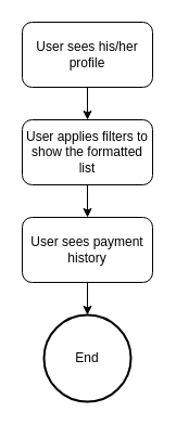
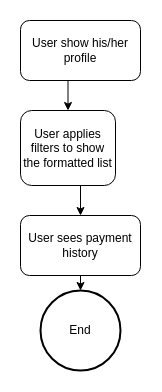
  <mxCell id="0" />
  <mxCell id="1" parent="0" />
  <mxCell id="2" value="End" style="ellipse;whiteSpace=wrap;html=1;aspect=fixed;strokeWidth=2;" vertex="1" parent="1"><mxGeometry x="40" y="290" width="80" height="80" as="geometry" /></mxCell>
  <mxCell id="3" style="edgeStyle=orthogonalEdgeStyle;rounded=0;orthogonalLoop=1;jettySize=auto;html=1;exitX=0.5;exitY=1;exitDx=0;exitDy=0;entryX=0.5;entryY=0;entryDx=0;entryDy=0;" edge="1" parent="1" source="4" target="2"><mxGeometry relative="1" as="geometry" /></mxCell>
- <mxCell id="4" value="User sees payment history" style="rounded=1;whiteSpace=wrap;html=1;strokeWidth=1;" vertex="1" parent="1"><mxGeometry x="20" y="200" width="120" height="60" as="geometry" /></mxCell>
+ <mxCell id="4" value="User sees payment history" style="rounded=1;whiteSpace=wrap;html=1;strokeWidth=1;" vertex="1" parent="1"><mxGeometry x="20" y="215" width="120" height="60" as="geometry" /></mxCell>
  <mxCell id="5" style="edgeStyle=orthogonalEdgeStyle;rounded=0;orthogonalLoop=1;jettySize=auto;html=1;exitX=0.5;exitY=1;exitDx=0;exitDy=0;entryX=0.5;entryY=0;entryDx=0;entryDy=0;" edge="1" parent="1" source="6" target="4"><mxGeometry relative="1" as="geometry" /></mxCell>
- <mxCell id="6" value="User applies filters to show the formatted list" style="rounded=1;whiteSpace=wrap;html=1;strokeWidth=1;" vertex="1" parent="1"><mxGeometry x="20" y="110" width="120" height="60" as="geometry" /></mxCell>
+ <mxCell id="6" value="User applies filters to show the formatted list" style="rounded=1;whiteSpace=wrap;html=1;strokeWidth=1;" vertex="1" parent="1"><mxGeometry x="20" y="110" width="95" height="75" as="geometry" /></mxCell>
  <mxCell id="7" style="edgeStyle=orthogonalEdgeStyle;rounded=0;orthogonalLoop=1;jettySize=auto;html=1;exitX=0.5;exitY=1;exitDx=0;exitDy=0;entryX=0.5;entryY=0;entryDx=0;entryDy=0;" edge="1" parent="1" source="8" target="6"><mxGeometry relative="1" as="geometry" /></mxCell>
- <mxCell id="8" value="User sees his/her profile" style="rounded=1;whiteSpace=wrap;html=1;strokeWidth=1;" vertex="1" parent="1"><mxGeometry x="20" y="20" width="120" height="60" as="geometry" /></mxCell>
+ <mxCell id="8" value="User show his/her profile" style="rounded=1;whiteSpace=wrap;html=1;strokeWidth=1;" vertex="1" parent="1"><mxGeometry x="20" y="20" width="120" height="60" as="geometry" /></mxCell>
